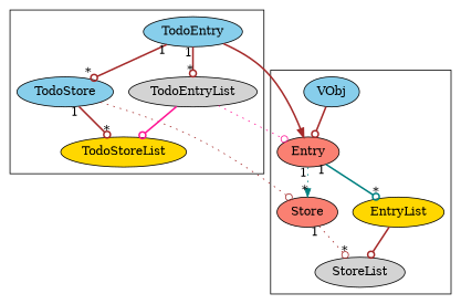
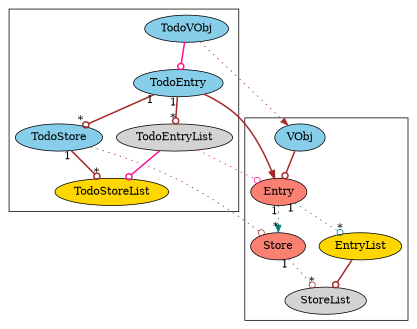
  digraph {
    node [fillcolor=skyblue style=filled]
    edge [arrowhead=odot color=brown style=bold]
+   TodoVObj
    TodoEntry
    TodoStore
    TodoEntryList [fillcolor=lightgrey]
    TodoStoreList [fillcolor=gold]
    VObj
    Entry [fillcolor=salmon]
    Store [fillcolor=salmon]
    EntryList [fillcolor=gold]
    StoreList [fillcolor=lightgrey]
    subgraph cluster_1 {
+     TodoVObj
      TodoEntry
      TodoStore
      TodoEntryList
      TodoStoreList
    }
    subgraph cluster_2 {
      VObj
      Entry
      Store
      EntryList
      StoreList
    }
+   TodoVObj -> TodoEntry [color=deeppink]
+   TodoVObj -> VObj [arrowhead=normal style=dotted]
    TodoEntry -> TodoStore [headlabel="*" taillabel=1]
    TodoEntry -> TodoEntryList [headlabel="*" taillabel=1]
    TodoEntry -> Entry [arrowhead=normal]
    TodoStore -> TodoStoreList [headlabel="*" taillabel=1]
    TodoStore -> Store [style=dotted]
    TodoEntryList -> TodoStoreList [color=deeppink]
    TodoEntryList -> Entry [color=deeppink style=dotted]
    VObj -> Entry
    Entry -> Store [arrowhead=normal color=teal headlabel="*" style=dotted taillabel=1]
-   Entry -> EntryList [color=teal headlabel="*" taillabel=1]
+   Entry -> EntryList [color=teal headlabel="*" style=dotted taillabel=1]
    Store -> StoreList [headlabel="*" style=dotted taillabel=1]
    EntryList -> StoreList
  }
